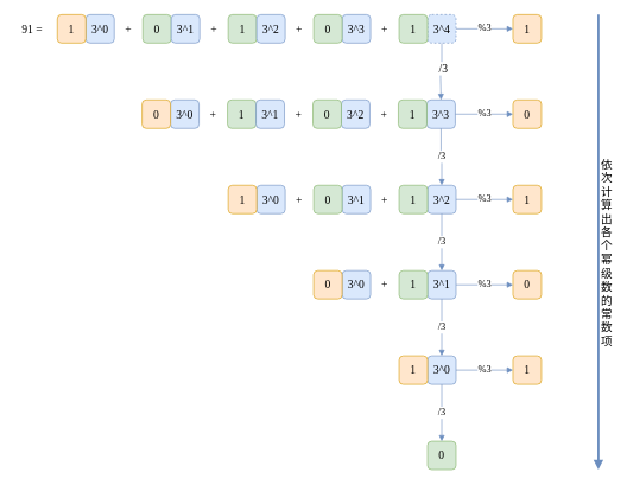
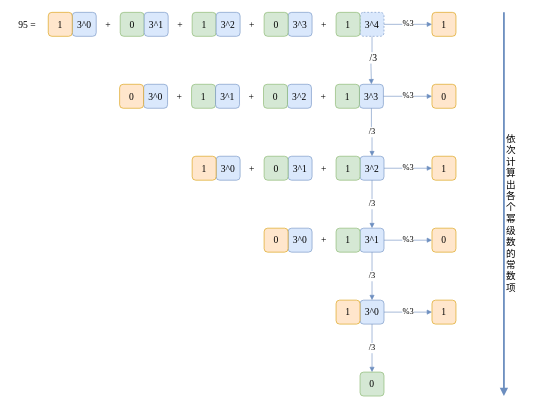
  <mxCell id="0" />
  <mxCell id="1" parent="0" />
  <mxCell id="2" value="" style="group" vertex="1" connectable="0" parent="1"><mxGeometry x="560" y="500" width="80" height="40" as="geometry" /></mxCell>
  <mxCell id="3" value="3^0" style="rounded=1;whiteSpace=wrap;html=1;shadow=0;strokeColor=#6c8ebf;strokeWidth=1;fontFamily=Ubuntu;fontSize=16;fontStyle=0;fillColor=#dae8fc;" vertex="1" parent="2"><mxGeometry x="40" width="40" height="40" as="geometry" /></mxCell>
  <mxCell id="4" value="1" style="rounded=1;whiteSpace=wrap;html=1;shadow=0;strokeColor=#d79b00;strokeWidth=1;fontFamily=Ubuntu;fontSize=16;fontStyle=0;fillColor=#ffe6cc;" vertex="1" parent="2"><mxGeometry width="40" height="40" as="geometry" /></mxCell>
  <mxCell id="5" value="" style="group" vertex="1" connectable="0" parent="1"><mxGeometry x="440" y="380" width="200" height="40" as="geometry" /></mxCell>
  <mxCell id="6" value="+" style="text;html=1;align=center;verticalAlign=middle;whiteSpace=wrap;rounded=0;fontFamily=Ubuntu;fontSize=16;fontStyle=0;" vertex="1" parent="5"><mxGeometry x="80" width="40" height="40" as="geometry" /></mxCell>
  <mxCell id="7" value="3^0" style="rounded=1;whiteSpace=wrap;html=1;shadow=0;strokeColor=#6c8ebf;strokeWidth=1;fontFamily=Ubuntu;fontSize=16;fontStyle=0;fillColor=#dae8fc;" vertex="1" parent="5"><mxGeometry x="40" width="40" height="40" as="geometry" /></mxCell>
  <mxCell id="8" value="0" style="rounded=1;whiteSpace=wrap;html=1;shadow=0;strokeColor=#d79b00;strokeWidth=1;fontFamily=Ubuntu;fontSize=16;fontStyle=0;fillColor=#ffe6cc;" vertex="1" parent="5"><mxGeometry width="40" height="40" as="geometry" /></mxCell>
  <mxCell id="9" value="3^1" style="rounded=1;whiteSpace=wrap;html=1;shadow=0;strokeColor=#6c8ebf;strokeWidth=1;fontFamily=Ubuntu;fontSize=16;fontStyle=0;fillColor=#dae8fc;" vertex="1" parent="5"><mxGeometry x="160" width="40" height="40" as="geometry" /></mxCell>
  <mxCell id="10" value="1" style="rounded=1;whiteSpace=wrap;html=1;shadow=0;strokeColor=#82b366;strokeWidth=1;fontFamily=Ubuntu;fontSize=16;fontStyle=0;fillColor=#d5e8d4;" vertex="1" parent="5"><mxGeometry x="120" width="40" height="40" as="geometry" /></mxCell>
  <mxCell id="11" value="" style="group" vertex="1" connectable="0" parent="1"><mxGeometry x="320" y="260" width="320" height="40" as="geometry" /></mxCell>
  <mxCell id="12" value="3^0" style="rounded=1;whiteSpace=wrap;html=1;shadow=0;strokeColor=#6c8ebf;strokeWidth=1;fontFamily=Ubuntu;fontSize=16;fontStyle=0;fillColor=#dae8fc;" vertex="1" parent="11"><mxGeometry x="40" width="40" height="40" as="geometry" /></mxCell>
  <mxCell id="13" value="+" style="text;html=1;align=center;verticalAlign=middle;whiteSpace=wrap;rounded=0;fontFamily=Ubuntu;fontSize=16;fontStyle=0;" vertex="1" parent="11"><mxGeometry x="80" width="40" height="40" as="geometry" /></mxCell>
  <mxCell id="14" value="+" style="text;html=1;align=center;verticalAlign=middle;whiteSpace=wrap;rounded=0;fontFamily=Ubuntu;fontSize=16;fontStyle=0;" vertex="1" parent="11"><mxGeometry x="200" width="40" height="40" as="geometry" /></mxCell>
  <mxCell id="15" value="3^1" style="rounded=1;whiteSpace=wrap;html=1;shadow=0;strokeColor=#6c8ebf;strokeWidth=1;fontFamily=Ubuntu;fontSize=16;fontStyle=0;fillColor=#dae8fc;" vertex="1" parent="11"><mxGeometry x="160" width="40" height="40" as="geometry" /></mxCell>
  <mxCell id="16" value="0" style="rounded=1;whiteSpace=wrap;html=1;shadow=0;strokeColor=#82b366;strokeWidth=1;fontFamily=Ubuntu;fontSize=16;fontStyle=0;fillColor=#d5e8d4;" vertex="1" parent="11"><mxGeometry x="120" width="40" height="40" as="geometry" /></mxCell>
  <mxCell id="17" value="3^2" style="rounded=1;whiteSpace=wrap;html=1;shadow=0;strokeColor=#6c8ebf;strokeWidth=1;fontFamily=Ubuntu;fontSize=16;fontStyle=0;fillColor=#dae8fc;" vertex="1" parent="11"><mxGeometry x="280" width="40" height="40" as="geometry" /></mxCell>
  <mxCell id="18" value="1" style="rounded=1;whiteSpace=wrap;html=1;shadow=0;strokeColor=#82b366;strokeWidth=1;fontFamily=Ubuntu;fontSize=16;fontStyle=0;fillColor=#d5e8d4;" vertex="1" parent="11"><mxGeometry x="240" width="40" height="40" as="geometry" /></mxCell>
  <mxCell id="19" value="1" style="rounded=1;whiteSpace=wrap;html=1;shadow=0;strokeColor=#d79b00;strokeWidth=1;fontFamily=Ubuntu;fontSize=16;fontStyle=0;fillColor=#ffe6cc;" vertex="1" parent="11"><mxGeometry width="40" height="40" as="geometry" /></mxCell>
  <mxCell id="20" value="" style="group" vertex="1" connectable="0" parent="1"><mxGeometry x="20" y="20" width="620" height="40" as="geometry" /></mxCell>
- <mxCell id="21" value="91 =" style="text;html=1;align=center;verticalAlign=middle;whiteSpace=wrap;rounded=0;fontFamily=Ubuntu;fontSize=16;fontStyle=0;" vertex="1" parent="20"><mxGeometry width="50" height="40" as="geometry" /></mxCell>
+ <mxCell id="21" value="95 =" style="text;html=1;align=center;verticalAlign=middle;whiteSpace=wrap;rounded=0;fontFamily=Ubuntu;fontSize=16;fontStyle=0;" vertex="1" parent="20"><mxGeometry width="50" height="40" as="geometry" /></mxCell>
  <mxCell id="22" value="3^0" style="rounded=1;whiteSpace=wrap;html=1;shadow=0;strokeColor=#6c8ebf;strokeWidth=1;fontFamily=Ubuntu;fontSize=16;fontStyle=0;fillColor=#dae8fc;" vertex="1" parent="20"><mxGeometry x="100" width="40" height="40" as="geometry" /></mxCell>
  <mxCell id="23" value="+" style="text;html=1;align=center;verticalAlign=middle;whiteSpace=wrap;rounded=0;fontFamily=Ubuntu;fontSize=16;fontStyle=0;" vertex="1" parent="20"><mxGeometry x="140" width="40" height="40" as="geometry" /></mxCell>
  <mxCell id="24" value="0" style="rounded=1;whiteSpace=wrap;html=1;shadow=0;strokeColor=#82b366;strokeWidth=1;fontFamily=Ubuntu;fontSize=16;fontStyle=0;fillColor=#d5e8d4;" vertex="1" parent="20"><mxGeometry x="180" width="40" height="40" as="geometry" /></mxCell>
  <mxCell id="25" value="3^1" style="rounded=1;whiteSpace=wrap;html=1;shadow=0;strokeColor=#6c8ebf;strokeWidth=1;fontFamily=Ubuntu;fontSize=16;fontStyle=0;fillColor=#dae8fc;" vertex="1" parent="20"><mxGeometry x="220" width="40" height="40" as="geometry" /></mxCell>
  <mxCell id="26" value="+" style="text;html=1;align=center;verticalAlign=middle;whiteSpace=wrap;rounded=0;fontFamily=Ubuntu;fontSize=16;fontStyle=0;" vertex="1" parent="20"><mxGeometry x="260" width="40" height="40" as="geometry" /></mxCell>
  <mxCell id="27" value="1" style="rounded=1;whiteSpace=wrap;html=1;shadow=0;strokeColor=#82b366;strokeWidth=1;fontFamily=Ubuntu;fontSize=16;fontStyle=0;fillColor=#d5e8d4;" vertex="1" parent="20"><mxGeometry x="300" width="40" height="40" as="geometry" /></mxCell>
  <mxCell id="28" value="3^2" style="rounded=1;whiteSpace=wrap;html=1;shadow=0;strokeColor=#6c8ebf;strokeWidth=1;fontFamily=Ubuntu;fontSize=16;fontStyle=0;fillColor=#dae8fc;" vertex="1" parent="20"><mxGeometry x="340" width="40" height="40" as="geometry" /></mxCell>
  <mxCell id="29" value="+" style="text;html=1;align=center;verticalAlign=middle;whiteSpace=wrap;rounded=0;fontFamily=Ubuntu;fontSize=16;fontStyle=0;" vertex="1" parent="20"><mxGeometry x="380" width="40" height="40" as="geometry" /></mxCell>
  <mxCell id="30" value="+" style="text;html=1;align=center;verticalAlign=middle;whiteSpace=wrap;rounded=0;fontFamily=Ubuntu;fontSize=16;fontStyle=0;" vertex="1" parent="20"><mxGeometry x="500" width="40" height="40" as="geometry" /></mxCell>
  <mxCell id="31" value="3^3" style="rounded=1;whiteSpace=wrap;html=1;shadow=0;strokeColor=#6c8ebf;strokeWidth=1;fontFamily=Ubuntu;fontSize=16;fontStyle=0;fillColor=#dae8fc;" vertex="1" parent="20"><mxGeometry x="460" width="40" height="40" as="geometry" /></mxCell>
  <mxCell id="32" value="0" style="rounded=1;whiteSpace=wrap;html=1;shadow=0;strokeColor=#82b366;strokeWidth=1;fontFamily=Ubuntu;fontSize=16;fontStyle=0;fillColor=#d5e8d4;" vertex="1" parent="20"><mxGeometry x="420" width="40" height="40" as="geometry" /></mxCell>
  <mxCell id="33" value="3^4" style="rounded=1;whiteSpace=wrap;html=1;shadow=0;strokeColor=#6c8ebf;strokeWidth=1;fontFamily=Ubuntu;fontSize=16;fontStyle=0;fillColor=#dae8fc;dashed=1;" vertex="1" parent="20"><mxGeometry x="580" width="40" height="40" as="geometry" /></mxCell>
  <mxCell id="34" value="1" style="rounded=1;whiteSpace=wrap;html=1;shadow=0;strokeColor=#82b366;strokeWidth=1;fontFamily=Ubuntu;fontSize=16;fontStyle=0;fillColor=#d5e8d4;" vertex="1" parent="20"><mxGeometry x="540" width="40" height="40" as="geometry" /></mxCell>
  <mxCell id="35" value="1" style="rounded=1;whiteSpace=wrap;html=1;shadow=0;strokeColor=#d79b00;strokeWidth=1;fontFamily=Ubuntu;fontSize=16;fontStyle=0;fillColor=#ffe6cc;" vertex="1" parent="20"><mxGeometry x="60" width="40" height="40" as="geometry" /></mxCell>
  <mxCell id="36" style="edgeStyle=orthogonalEdgeStyle;rounded=1;orthogonalLoop=1;jettySize=auto;html=1;entryX=0.5;entryY=0;entryDx=0;entryDy=0;shadow=0;strokeColor=#6c8ebf;strokeWidth=1;fontFamily=Ubuntu;fontSize=14;fontStyle=0;endArrow=block;endFill=1;fillColor=#dae8fc;" edge="1" parent="1" source="33" target="49"><mxGeometry relative="1" as="geometry"><Array as="points"><mxPoint x="620" y="100" /><mxPoint x="618" y="100" /></Array></mxGeometry></mxCell>
  <mxCell id="37" value="/3" style="edgeLabel;html=1;align=center;verticalAlign=middle;resizable=0;points=[];rounded=1;shadow=0;strokeColor=#6c8ebf;strokeWidth=1;fontFamily=Ubuntu;fontSize=16;fontStyle=0;fillColor=#dae8fc;" vertex="1" connectable="0" parent="36"><mxGeometry x="-0.142" relative="1" as="geometry"><mxPoint x="1" as="offset" /></mxGeometry></mxCell>
  <mxCell id="38" value="1" style="rounded=1;whiteSpace=wrap;html=1;shadow=0;strokeColor=#d79b00;strokeWidth=1;fontFamily=Ubuntu;fontSize=16;fontStyle=0;fillColor=#ffe6cc;" vertex="1" parent="1"><mxGeometry x="720" y="20" width="40" height="40" as="geometry" /></mxCell>
  <mxCell id="39" value="%3" style="edgeStyle=orthogonalEdgeStyle;rounded=1;orthogonalLoop=1;jettySize=auto;html=1;entryX=0;entryY=0.5;entryDx=0;entryDy=0;shadow=0;strokeColor=#6c8ebf;strokeWidth=1;fontFamily=Ubuntu;fontSize=14;fontStyle=0;endArrow=block;endFill=1;fillColor=#dae8fc;" edge="1" parent="1" source="33" target="38"><mxGeometry relative="1" as="geometry" /></mxCell>
  <mxCell id="40" value="" style="group" vertex="1" connectable="0" parent="1"><mxGeometry x="199" y="140" width="440" height="40" as="geometry" /></mxCell>
  <mxCell id="41" value="3^0" style="rounded=1;whiteSpace=wrap;html=1;shadow=0;strokeColor=#6c8ebf;strokeWidth=1;fontFamily=Ubuntu;fontSize=16;fontStyle=0;fillColor=#dae8fc;" vertex="1" parent="40"><mxGeometry x="40" width="40" height="40" as="geometry" /></mxCell>
  <mxCell id="42" value="+" style="text;html=1;align=center;verticalAlign=middle;whiteSpace=wrap;rounded=0;fontFamily=Ubuntu;fontSize=16;fontStyle=0;" vertex="1" parent="40"><mxGeometry x="80" width="40" height="40" as="geometry" /></mxCell>
  <mxCell id="43" value="1" style="rounded=1;whiteSpace=wrap;html=1;shadow=0;strokeColor=#82b366;strokeWidth=1;fontFamily=Ubuntu;fontSize=16;fontStyle=0;fillColor=#d5e8d4;" vertex="1" parent="40"><mxGeometry x="120" width="40" height="40" as="geometry" /></mxCell>
  <mxCell id="44" value="3^1" style="rounded=1;whiteSpace=wrap;html=1;shadow=0;strokeColor=#6c8ebf;strokeWidth=1;fontFamily=Ubuntu;fontSize=16;fontStyle=0;fillColor=#dae8fc;" vertex="1" parent="40"><mxGeometry x="160" width="40" height="40" as="geometry" /></mxCell>
  <mxCell id="45" value="+" style="text;html=1;align=center;verticalAlign=middle;whiteSpace=wrap;rounded=0;fontFamily=Ubuntu;fontSize=16;fontStyle=0;" vertex="1" parent="40"><mxGeometry x="200" width="40" height="40" as="geometry" /></mxCell>
  <mxCell id="46" value="+" style="text;html=1;align=center;verticalAlign=middle;whiteSpace=wrap;rounded=0;fontFamily=Ubuntu;fontSize=16;fontStyle=0;" vertex="1" parent="40"><mxGeometry x="320" width="40" height="40" as="geometry" /></mxCell>
  <mxCell id="47" value="3^2" style="rounded=1;whiteSpace=wrap;html=1;shadow=0;strokeColor=#6c8ebf;strokeWidth=1;fontFamily=Ubuntu;fontSize=16;fontStyle=0;fillColor=#dae8fc;" vertex="1" parent="40"><mxGeometry x="280" width="40" height="40" as="geometry" /></mxCell>
  <mxCell id="48" value="0" style="rounded=1;whiteSpace=wrap;html=1;shadow=0;strokeColor=#82b366;strokeWidth=1;fontFamily=Ubuntu;fontSize=16;fontStyle=0;fillColor=#d5e8d4;" vertex="1" parent="40"><mxGeometry x="240" width="40" height="40" as="geometry" /></mxCell>
  <mxCell id="49" value="3^3" style="rounded=1;whiteSpace=wrap;html=1;shadow=0;strokeColor=#6c8ebf;strokeWidth=1;fontFamily=Ubuntu;fontSize=16;fontStyle=0;fillColor=#dae8fc;" vertex="1" parent="40"><mxGeometry x="400" width="40" height="40" as="geometry" /></mxCell>
  <mxCell id="50" value="1" style="rounded=1;whiteSpace=wrap;html=1;shadow=0;strokeColor=#82b366;strokeWidth=1;fontFamily=Ubuntu;fontSize=16;fontStyle=0;fillColor=#d5e8d4;" vertex="1" parent="40"><mxGeometry x="360" width="40" height="40" as="geometry" /></mxCell>
  <mxCell id="51" value="0" style="rounded=1;whiteSpace=wrap;html=1;shadow=0;strokeColor=#d79b00;strokeWidth=1;fontFamily=Ubuntu;fontSize=16;fontStyle=0;fillColor=#ffe6cc;" vertex="1" parent="40"><mxGeometry width="40" height="40" as="geometry" /></mxCell>
  <mxCell id="52" value="/3" style="edgeStyle=orthogonalEdgeStyle;rounded=1;orthogonalLoop=1;jettySize=auto;html=1;entryX=0.5;entryY=0;entryDx=0;entryDy=0;shadow=0;strokeColor=#6c8ebf;strokeWidth=1;fontFamily=Ubuntu;fontSize=14;fontStyle=0;endArrow=block;endFill=1;fillColor=#dae8fc;" edge="1" parent="1" source="49" target="17"><mxGeometry relative="1" as="geometry" /></mxCell>
  <mxCell id="53" value="/3" style="edgeStyle=orthogonalEdgeStyle;rounded=1;orthogonalLoop=1;jettySize=auto;html=1;entryX=0.5;entryY=0;entryDx=0;entryDy=0;shadow=0;strokeColor=#6c8ebf;strokeWidth=1;fontFamily=Ubuntu;fontSize=14;fontStyle=0;endArrow=block;endFill=1;fillColor=#dae8fc;" edge="1" parent="1" source="17" target="9"><mxGeometry relative="1" as="geometry" /></mxCell>
  <mxCell id="54" value="/3" style="edgeStyle=orthogonalEdgeStyle;rounded=1;orthogonalLoop=1;jettySize=auto;html=1;entryX=0.5;entryY=0;entryDx=0;entryDy=0;shadow=0;strokeColor=#6c8ebf;strokeWidth=1;fontFamily=Ubuntu;fontSize=14;fontStyle=0;endArrow=block;endFill=1;fillColor=#dae8fc;" edge="1" parent="1" source="9" target="3"><mxGeometry relative="1" as="geometry" /></mxCell>
  <mxCell id="55" value="0" style="rounded=1;whiteSpace=wrap;html=1;shadow=0;strokeColor=#d79b00;strokeWidth=1;fontFamily=Ubuntu;fontSize=16;fontStyle=0;fillColor=#ffe6cc;" vertex="1" parent="1"><mxGeometry x="720" y="140" width="40" height="40" as="geometry" /></mxCell>
  <mxCell id="56" value="1" style="rounded=1;whiteSpace=wrap;html=1;shadow=0;strokeColor=#d79b00;strokeWidth=1;fontFamily=Ubuntu;fontSize=16;fontStyle=0;fillColor=#ffe6cc;" vertex="1" parent="1"><mxGeometry x="720" y="260" width="40" height="40" as="geometry" /></mxCell>
  <mxCell id="57" value="%3" style="edgeStyle=orthogonalEdgeStyle;rounded=1;orthogonalLoop=1;jettySize=auto;html=1;shadow=0;strokeColor=#6c8ebf;strokeWidth=1;fontFamily=Ubuntu;fontSize=14;fontStyle=0;endArrow=block;endFill=1;fillColor=#dae8fc;" edge="1" parent="1" source="49" target="55"><mxGeometry relative="1" as="geometry" /></mxCell>
  <mxCell id="58" value="%3" style="edgeStyle=orthogonalEdgeStyle;rounded=1;orthogonalLoop=1;jettySize=auto;html=1;entryX=0;entryY=0.5;entryDx=0;entryDy=0;shadow=0;strokeColor=#6c8ebf;strokeWidth=1;fontFamily=Ubuntu;fontSize=14;fontStyle=0;endArrow=block;endFill=1;fillColor=#dae8fc;" edge="1" parent="1" source="17" target="56"><mxGeometry relative="1" as="geometry" /></mxCell>
  <mxCell id="59" value="0" style="rounded=1;whiteSpace=wrap;html=1;shadow=0;strokeColor=#d79b00;strokeWidth=1;fontFamily=Ubuntu;fontSize=16;fontStyle=0;fillColor=#ffe6cc;" vertex="1" parent="1"><mxGeometry x="720" y="380" width="40" height="40" as="geometry" /></mxCell>
  <mxCell id="60" value="1" style="rounded=1;whiteSpace=wrap;html=1;shadow=0;strokeColor=#d79b00;strokeWidth=1;fontFamily=Ubuntu;fontSize=16;fontStyle=0;fillColor=#ffe6cc;" vertex="1" parent="1"><mxGeometry x="720" y="500" width="40" height="40" as="geometry" /></mxCell>
  <mxCell id="61" value="%3" style="edgeStyle=orthogonalEdgeStyle;rounded=1;orthogonalLoop=1;jettySize=auto;html=1;entryX=0;entryY=0.5;entryDx=0;entryDy=0;shadow=0;strokeColor=#6c8ebf;strokeWidth=1;fontFamily=Ubuntu;fontSize=14;fontStyle=0;endArrow=block;endFill=1;fillColor=#dae8fc;" edge="1" parent="1" source="3" target="60"><mxGeometry relative="1" as="geometry" /></mxCell>
  <mxCell id="62" value="%3" style="edgeStyle=orthogonalEdgeStyle;rounded=1;orthogonalLoop=1;jettySize=auto;html=1;shadow=0;strokeColor=#6c8ebf;strokeWidth=1;fontFamily=Ubuntu;fontSize=14;fontStyle=0;endArrow=block;endFill=1;fillColor=#dae8fc;" edge="1" parent="1" source="9" target="59"><mxGeometry relative="1" as="geometry" /></mxCell>
  <mxCell id="63" value="0" style="rounded=1;whiteSpace=wrap;html=1;shadow=0;strokeColor=#82b366;strokeWidth=1;fontFamily=Ubuntu;fontSize=16;fontStyle=0;fillColor=#d5e8d4;" vertex="1" parent="1"><mxGeometry x="600" y="620" width="40" height="40" as="geometry" /></mxCell>
  <mxCell id="64" value="/3" style="edgeStyle=orthogonalEdgeStyle;rounded=1;orthogonalLoop=1;jettySize=auto;html=1;entryX=0.5;entryY=0;entryDx=0;entryDy=0;shadow=0;strokeColor=#6c8ebf;strokeWidth=1;fontFamily=Ubuntu;fontSize=14;fontStyle=0;endArrow=block;endFill=1;fillColor=#dae8fc;" edge="1" parent="1" source="3" target="63"><mxGeometry relative="1" as="geometry" /></mxCell>
  <mxCell id="65" value="" style="endArrow=block;html=1;rounded=1;shadow=0;strokeColor=#6c8ebf;strokeWidth=3;fontFamily=Ubuntu;fontSize=14;fontStyle=0;fillColor=#dae8fc;endFill=1;" edge="1" parent="1"><mxGeometry width="50" height="50" relative="1" as="geometry"><mxPoint x="840" y="20" as="sourcePoint" /><mxPoint x="840" y="660" as="targetPoint" /></mxGeometry></mxCell>
  <mxCell id="66" value="依次计算出各个幂级数的常数项" style="text;html=1;align=center;verticalAlign=middle;whiteSpace=wrap;rounded=0;fontFamily=Ubuntu;fontSize=16;fontStyle=0;direction=south;" vertex="1" parent="1"><mxGeometry x="837" y="240" width="30" height="230" as="geometry" /></mxCell>
